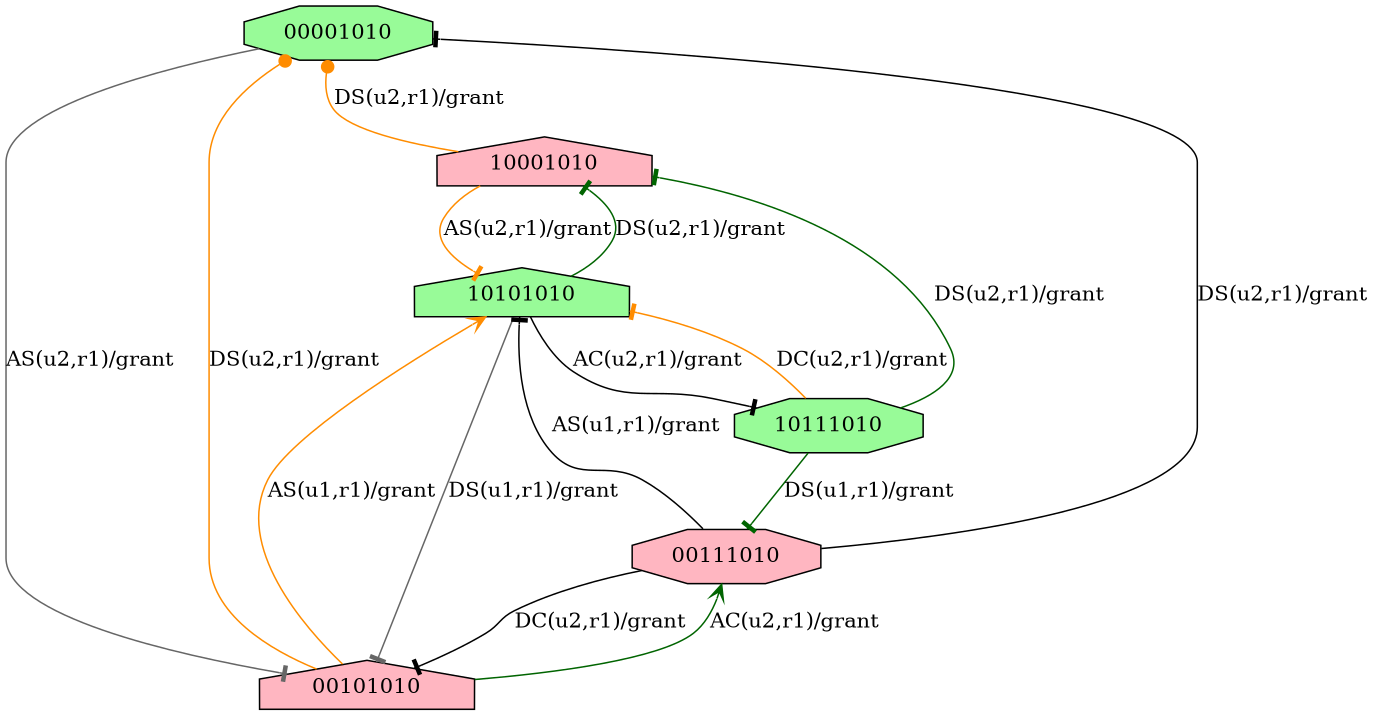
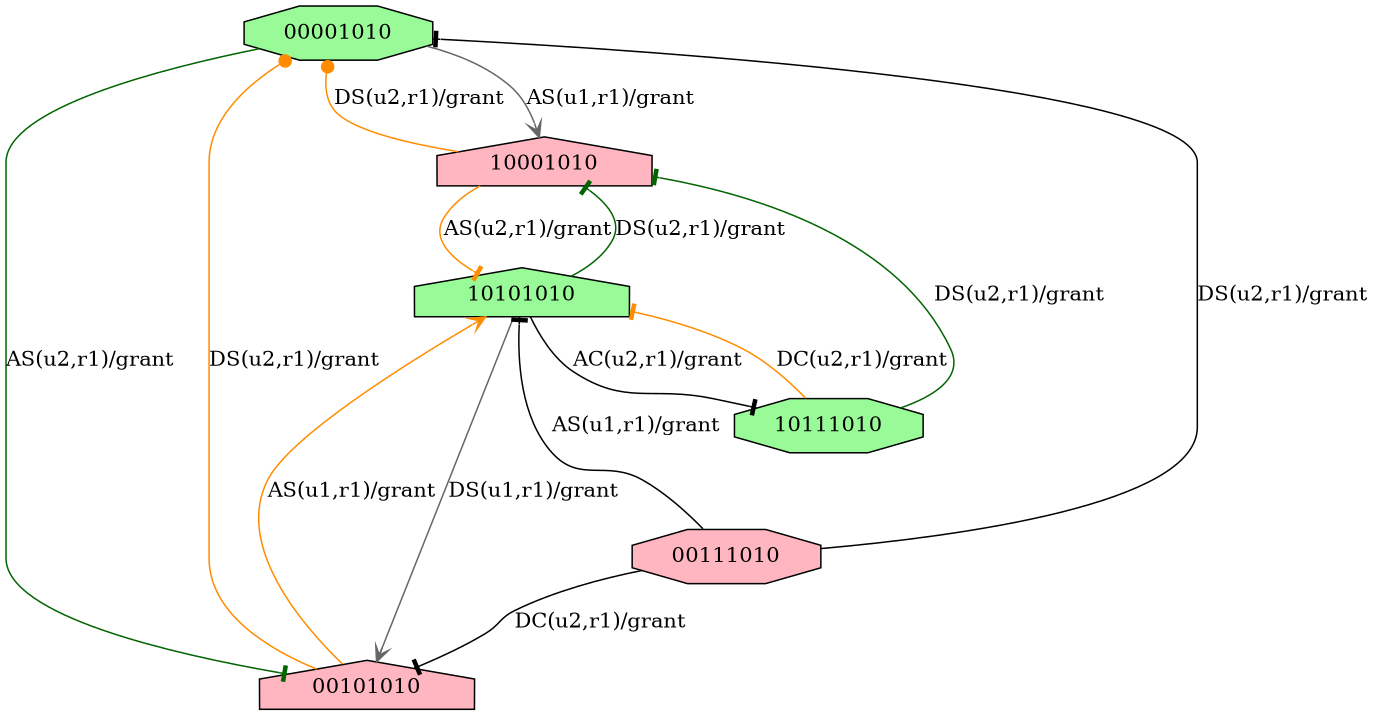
  digraph {
    node [fillcolor=palegreen shape=octagon style=filled]
    edge [arrowhead=tee color=darkgreen]
    00001010
    10001010 [fillcolor=lightpink shape=house]
    00101010 [fillcolor=lightpink shape=house]
    10101010 [shape=house]
    00111010 [fillcolor=lightpink]
    10111010
-   00001010 -> 00101010 [color=gray40 label="AS(u2,r1)/grant"]
+   00001010 -> 10001010 [arrowhead=vee color=gray40 label="AS(u1,r1)/grant"]
+   00001010 -> 00101010 [label="AS(u2,r1)/grant"]
    10001010 -> 00001010 [arrowhead=dot color=darkorange label="DS(u2,r1)/grant"]
    10001010 -> 10101010 [color=darkorange label="AS(u2,r1)/grant"]
    00101010 -> 00001010 [arrowhead=dot color=darkorange label="DS(u2,r1)/grant"]
    00101010 -> 10101010 [arrowhead=vee color=darkorange label="AS(u1,r1)/grant"]
-   00101010 -> 00111010 [arrowhead=vee label="AC(u2,r1)/grant"]
    10101010 -> 10001010 [label="DS(u2,r1)/grant"]
-   10101010 -> 00101010 [color=gray40 label="DS(u1,r1)/grant"]
+   10101010 -> 00101010 [arrowhead=vee color=gray40 label="DS(u1,r1)/grant"]
    10101010 -> 10111010 [color=black label="AC(u2,r1)/grant"]
    00111010 -> 00001010 [color=black label="DS(u2,r1)/grant"]
    00111010 -> 00101010 [color=black label="DC(u2,r1)/grant"]
    00111010 -> 10101010 [color=black label="AS(u1,r1)/grant"]
    10111010 -> 10001010 [label="DS(u2,r1)/grant"]
    10111010 -> 10101010 [color=darkorange label="DC(u2,r1)/grant"]
-   10111010 -> 00111010 [label="DS(u1,r1)/grant"]
  }
